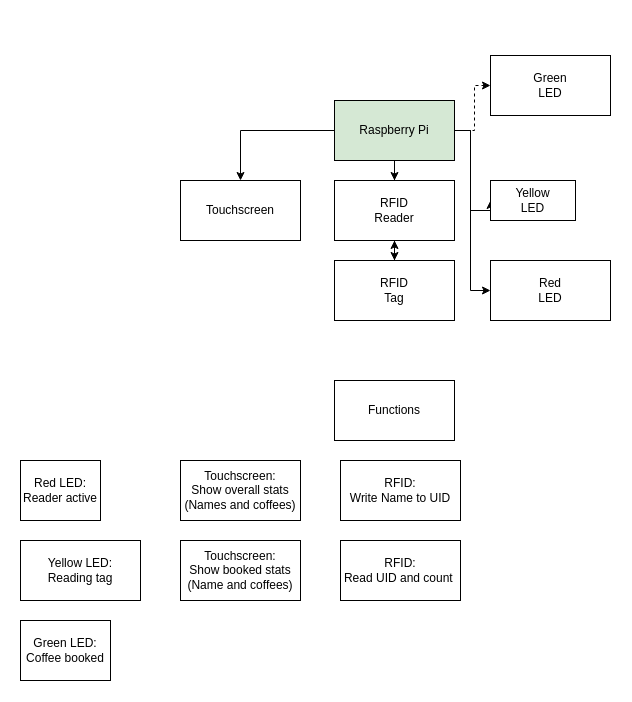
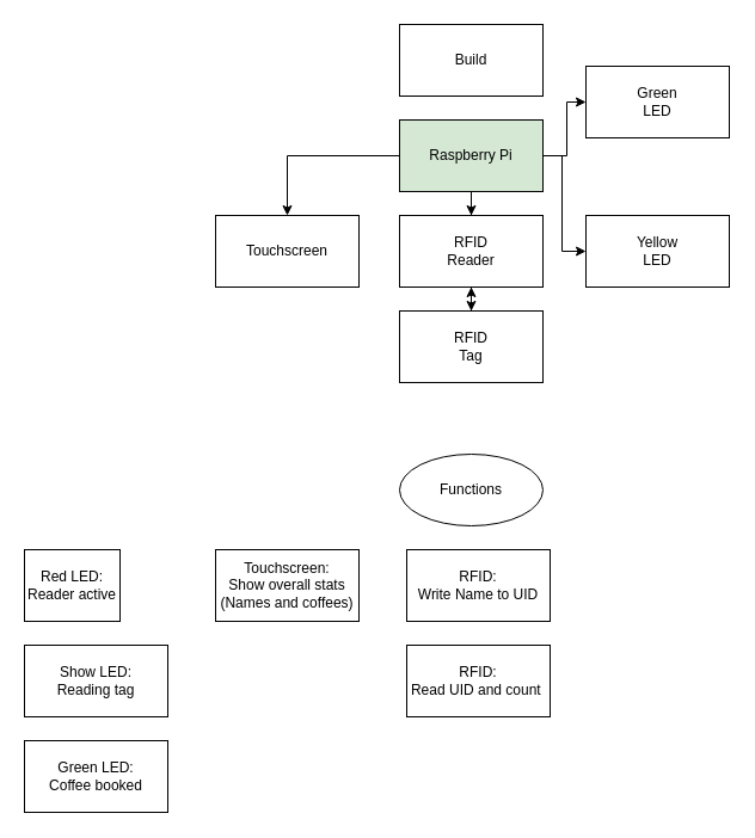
  <mxCell id="0" />
  <mxCell id="1" parent="0" />
- <mxCell id="2" value="Functions" style="rounded=0;whiteSpace=wrap;html=1;" vertex="1" parent="1"><mxGeometry x="334" y="380" width="120" height="60" as="geometry" /></mxCell>
+ <mxCell id="2" value="Functions" style="ellipse;whiteSpace=wrap;html=1;" vertex="1" parent="1"><mxGeometry x="334" y="380" width="120" height="60" as="geometry" /></mxCell>
+ <mxCell id="3" value="Build" style="rounded=0;whiteSpace=wrap;html=1;" vertex="1" parent="1"><mxGeometry x="334" y="20" width="120" height="60" as="geometry" /></mxCell>
  <mxCell id="4" style="edgeStyle=orthogonalEdgeStyle;rounded=0;orthogonalLoop=1;jettySize=auto;html=1;" edge="1" parent="1" source="9" target="15"><mxGeometry relative="1" as="geometry" /></mxCell>
  <mxCell id="5" style="edgeStyle=orthogonalEdgeStyle;rounded=0;orthogonalLoop=1;jettySize=auto;html=1;entryX=0.5;entryY=0;entryDx=0;entryDy=0;" edge="1" parent="1" source="9" target="10"><mxGeometry relative="1" as="geometry" /></mxCell>
- <mxCell id="6" style="edgeStyle=orthogonalEdgeStyle;rounded=0;orthogonalLoop=1;jettySize=auto;html=1;dashed=1;" edge="1" parent="1" source="9" target="11"><mxGeometry relative="1" as="geometry" /></mxCell>
+ <mxCell id="6" style="edgeStyle=orthogonalEdgeStyle;rounded=0;orthogonalLoop=1;jettySize=auto;html=1;" edge="1" parent="1" source="9" target="11"><mxGeometry relative="1" as="geometry" /></mxCell>
  <mxCell id="7" style="edgeStyle=orthogonalEdgeStyle;rounded=0;orthogonalLoop=1;jettySize=auto;html=1;entryX=0;entryY=0.5;entryDx=0;entryDy=0;" edge="1" parent="1" source="9" target="12"><mxGeometry relative="1" as="geometry"><Array as="points"><mxPoint x="470" y="130" /><mxPoint x="470" y="210" /></Array></mxGeometry></mxCell>
- <mxCell id="8" style="edgeStyle=orthogonalEdgeStyle;rounded=0;orthogonalLoop=1;jettySize=auto;html=1;entryX=0;entryY=0.5;entryDx=0;entryDy=0;" edge="1" parent="1" source="9" target="13"><mxGeometry relative="1" as="geometry"><Array as="points"><mxPoint x="470" y="130" /><mxPoint x="470" y="290" /></Array></mxGeometry></mxCell>
  <mxCell id="9" value="Raspberry Pi" style="rounded=0;whiteSpace=wrap;html=1;fillColor=#d5e8d4;" vertex="1" parent="1"><mxGeometry x="334" y="100" width="120" height="60" as="geometry" /></mxCell>
  <mxCell id="10" value="Touchscreen" style="rounded=0;whiteSpace=wrap;html=1;" vertex="1" parent="1"><mxGeometry x="180" y="180" width="120" height="60" as="geometry" /></mxCell>
  <mxCell id="11" value="Green&lt;br&gt;LED" style="rounded=0;whiteSpace=wrap;html=1;" vertex="1" parent="1"><mxGeometry x="490" y="55" width="120" height="60" as="geometry" /></mxCell>
- <mxCell id="12" value="Yellow &lt;br&gt;LED" style="rounded=0;whiteSpace=wrap;html=1;" vertex="1" parent="1"><mxGeometry x="490" y="180" width="85" height="40" as="geometry" /></mxCell>
- <mxCell id="13" value="Red &lt;br&gt;LED" style="rounded=0;whiteSpace=wrap;html=1;" vertex="1" parent="1"><mxGeometry x="490" y="260" width="120" height="60" as="geometry" /></mxCell>
+ <mxCell id="12" value="Yellow &lt;br&gt;LED" style="rounded=0;whiteSpace=wrap;html=1;" vertex="1" parent="1"><mxGeometry x="490" y="180" width="120" height="60" as="geometry" /></mxCell>
  <mxCell id="14" style="edgeStyle=orthogonalEdgeStyle;rounded=0;orthogonalLoop=1;jettySize=auto;html=1;exitX=0.5;exitY=1;exitDx=0;exitDy=0;" edge="1" parent="1" source="15"><mxGeometry relative="1" as="geometry"><mxPoint x="394" y="260" as="targetPoint" /></mxGeometry></mxCell>
  <mxCell id="15" value="RFID &lt;br&gt;Reader" style="rounded=0;whiteSpace=wrap;html=1;" vertex="1" parent="1"><mxGeometry x="334" y="180" width="120" height="60" as="geometry" /></mxCell>
  <mxCell id="16" style="edgeStyle=orthogonalEdgeStyle;rounded=0;orthogonalLoop=1;jettySize=auto;html=1;exitX=0.5;exitY=0;exitDx=0;exitDy=0;entryX=0.5;entryY=1;entryDx=0;entryDy=0;" edge="1" parent="1" source="17" target="15"><mxGeometry relative="1" as="geometry" /></mxCell>
  <mxCell id="17" value="RFID&lt;br&gt;Tag" style="rounded=0;whiteSpace=wrap;html=1;" vertex="1" parent="1"><mxGeometry x="334" y="260" width="120" height="60" as="geometry" /></mxCell>
  <mxCell id="18" value="Red LED: &lt;br&gt;Reader active" style="rounded=0;whiteSpace=wrap;html=1;" vertex="1" parent="1"><mxGeometry x="20" y="460" width="80" height="60" as="geometry" /></mxCell>
- <mxCell id="19" value="Yellow LED:&lt;br&gt;Reading tag" style="rounded=0;whiteSpace=wrap;html=1;" vertex="1" parent="1"><mxGeometry x="20" y="540" width="120" height="60" as="geometry" /></mxCell>
- <mxCell id="20" value="Green LED:&lt;br&gt;Coffee booked" style="rounded=0;whiteSpace=wrap;html=1;" vertex="1" parent="1"><mxGeometry x="20" y="620" width="90" height="60" as="geometry" /></mxCell>
+ <mxCell id="19" value="Show LED:&lt;br&gt;Reading tag" style="rounded=0;whiteSpace=wrap;html=1;" vertex="1" parent="1"><mxGeometry x="20" y="540" width="120" height="60" as="geometry" /></mxCell>
+ <mxCell id="20" value="Green LED:&lt;br&gt;Coffee booked" style="rounded=0;whiteSpace=wrap;html=1;" vertex="1" parent="1"><mxGeometry x="20" y="620" width="120" height="60" as="geometry" /></mxCell>
  <mxCell id="21" value="Touchscreen:&lt;br&gt;Show overall stats&lt;br&gt;(Names and coffees)" style="rounded=0;whiteSpace=wrap;html=1;" vertex="1" parent="1"><mxGeometry x="180" y="460" width="120" height="60" as="geometry" /></mxCell>
- <mxCell id="22" value="Touchscreen:&lt;br&gt;Show booked stats&lt;br&gt;(Name and coffees)" style="rounded=0;whiteSpace=wrap;html=1;" vertex="1" parent="1"><mxGeometry x="180" y="540" width="120" height="60" as="geometry" /></mxCell>
  <mxCell id="23" value="RFID:&lt;br&gt;Write Name to UID" style="rounded=0;whiteSpace=wrap;html=1;" vertex="1" parent="1"><mxGeometry x="340" y="460" width="120" height="60" as="geometry" /></mxCell>
  <mxCell id="24" value="RFID:&lt;br&gt;Read UID and count&amp;nbsp;" style="rounded=0;whiteSpace=wrap;html=1;" vertex="1" parent="1"><mxGeometry x="340" y="540" width="120" height="60" as="geometry" /></mxCell>
